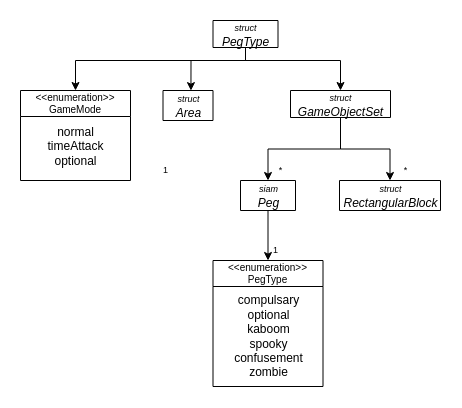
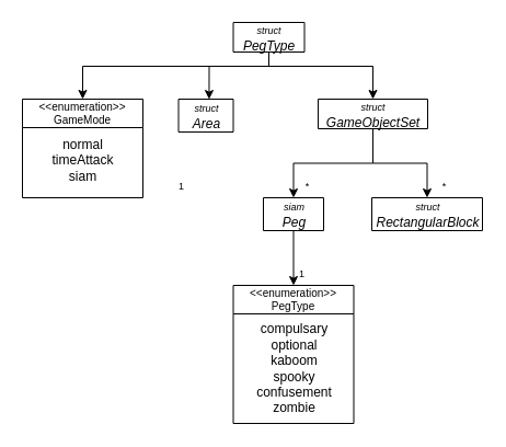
  <mxCell id="0" />
  <mxCell id="1" parent="0" />
  <mxCell id="2" value="&lt;&lt;enumeration&gt;&gt;&#10;PegType" style="swimlane;fontStyle=0;align=center;verticalAlign=middle;childLayout=stackLayout;horizontal=1;startSize=26;horizontalStack=0;resizeParent=1;resizeLast=0;collapsible=1;marginBottom=0;rounded=0;shadow=0;strokeWidth=1;swimlaneLine=1;fontSize=10;" parent="1" vertex="1"><mxGeometry x="212.5" y="260" width="110" height="126" as="geometry"><mxRectangle x="310" y="390" width="170" height="26" as="alternateBounds" /></mxGeometry></mxCell>
  <mxCell id="3" value="compulsary&lt;br&gt;optional&lt;br&gt;kaboom&lt;br&gt;spooky&lt;br&gt;confusement&lt;br&gt;zombie" style="text;html=1;align=center;verticalAlign=middle;resizable=0;points=[];autosize=1;strokeColor=none;fillColor=none;" parent="2" vertex="1"><mxGeometry y="26" width="110" height="100" as="geometry" /></mxCell>
  <mxCell id="4" style="edgeStyle=orthogonalEdgeStyle;rounded=0;orthogonalLoop=1;jettySize=auto;html=1;entryX=0.559;entryY=0.004;entryDx=0;entryDy=0;strokeColor=default;fontSize=9;endArrow=classic;endFill=1;entryPerimeter=0;" parent="1" source="7" target="8" edge="1"><mxGeometry relative="1" as="geometry"><Array as="points"><mxPoint x="245" y="60" /><mxPoint x="190" y="60" /><mxPoint x="190" y="90" /></Array></mxGeometry></mxCell>
  <mxCell id="5" style="edgeStyle=orthogonalEdgeStyle;rounded=0;orthogonalLoop=1;jettySize=auto;html=1;" edge="1" parent="1" source="7" target="18"><mxGeometry relative="1" as="geometry"><Array as="points"><mxPoint x="245" y="60" /><mxPoint x="340" y="60" /></Array></mxGeometry></mxCell>
  <mxCell id="6" style="edgeStyle=orthogonalEdgeStyle;rounded=0;orthogonalLoop=1;jettySize=auto;html=1;" edge="1" parent="1" source="7" target="19"><mxGeometry relative="1" as="geometry"><Array as="points"><mxPoint x="245" y="60" /><mxPoint x="75" y="60" /></Array></mxGeometry></mxCell>
  <mxCell id="7" value="&lt;font style=&quot;font-size: 9px;&quot;&gt;struct&lt;br&gt;&lt;/font&gt;PegType" style="swimlane;fontStyle=2;align=center;verticalAlign=middle;childLayout=stackLayout;horizontal=1;startSize=34;horizontalStack=0;resizeParent=1;resizeLast=0;collapsible=1;marginBottom=0;rounded=0;shadow=0;strokeWidth=1;fontSize=12;html=1;" parent="1" vertex="1"><mxGeometry x="212.5" y="20" width="65" height="27" as="geometry"><mxRectangle x="550" y="140" width="160" height="26" as="alternateBounds" /></mxGeometry></mxCell>
  <mxCell id="8" value="&lt;font style=&quot;font-size: 9px;&quot;&gt;struct&lt;br&gt;&lt;/font&gt;Area" style="swimlane;fontStyle=2;align=center;verticalAlign=middle;childLayout=stackLayout;horizontal=1;startSize=34;horizontalStack=0;resizeParent=1;resizeLast=0;collapsible=1;marginBottom=0;rounded=0;shadow=0;strokeWidth=1;fontSize=12;html=1;" parent="1" vertex="1"><mxGeometry x="162.5" y="90" width="50" height="30" as="geometry"><mxRectangle x="550" y="140" width="160" height="26" as="alternateBounds" /></mxGeometry></mxCell>
  <mxCell id="9" style="edgeStyle=orthogonalEdgeStyle;rounded=0;orthogonalLoop=1;jettySize=auto;html=1;entryX=0.5;entryY=0;entryDx=0;entryDy=0;strokeColor=default;fontSize=9;endArrow=classic;endFill=1;" parent="1" source="10" target="2" edge="1"><mxGeometry relative="1" as="geometry" /></mxCell>
  <mxCell id="10" value="&lt;font style=&quot;font-size: 9px;&quot;&gt;siam&lt;br&gt;&lt;/font&gt;Peg" style="swimlane;fontStyle=2;align=center;verticalAlign=middle;childLayout=stackLayout;horizontal=1;startSize=34;horizontalStack=0;resizeParent=1;resizeLast=0;collapsible=1;marginBottom=0;rounded=0;shadow=0;strokeWidth=1;fontSize=12;html=1;" parent="1" vertex="1"><mxGeometry x="240" y="180" width="55" height="30" as="geometry"><mxRectangle x="550" y="140" width="160" height="26" as="alternateBounds" /></mxGeometry></mxCell>
  <mxCell id="11" value="1" style="text;html=1;align=center;verticalAlign=middle;resizable=0;points=[];autosize=1;strokeColor=none;fillColor=none;fontSize=9;" parent="1" vertex="1"><mxGeometry x="150" y="160" width="30" height="20" as="geometry" /></mxCell>
  <mxCell id="12" value="*" style="text;html=1;align=center;verticalAlign=middle;resizable=0;points=[];autosize=1;strokeColor=none;fillColor=none;fontSize=9;" parent="1" vertex="1"><mxGeometry x="265" y="160" width="30" height="20" as="geometry" /></mxCell>
  <mxCell id="13" value="1" style="text;html=1;align=center;verticalAlign=middle;resizable=0;points=[];autosize=1;strokeColor=none;fillColor=none;fontSize=9;" parent="1" vertex="1"><mxGeometry x="260" y="240" width="30" height="20" as="geometry" /></mxCell>
  <mxCell id="14" value="&lt;font style=&quot;font-size: 9px;&quot;&gt;struct&lt;br&gt;&lt;/font&gt;RectangularBlock" style="swimlane;fontStyle=2;align=center;verticalAlign=middle;childLayout=stackLayout;horizontal=1;startSize=34;horizontalStack=0;resizeParent=1;resizeLast=0;collapsible=1;marginBottom=0;rounded=0;shadow=0;strokeWidth=1;fontSize=12;html=1;" vertex="1" parent="1"><mxGeometry x="339" y="180" width="101" height="30" as="geometry"><mxRectangle x="550" y="140" width="160" height="26" as="alternateBounds" /></mxGeometry></mxCell>
  <mxCell id="15" value="*" style="text;html=1;align=center;verticalAlign=middle;resizable=0;points=[];autosize=1;strokeColor=none;fillColor=none;fontSize=9;" vertex="1" parent="1"><mxGeometry x="390" y="160" width="30" height="20" as="geometry" /></mxCell>
  <mxCell id="16" style="edgeStyle=orthogonalEdgeStyle;rounded=0;orthogonalLoop=1;jettySize=auto;html=1;" edge="1" parent="1" source="18" target="10"><mxGeometry relative="1" as="geometry" /></mxCell>
  <mxCell id="17" style="edgeStyle=orthogonalEdgeStyle;rounded=0;orthogonalLoop=1;jettySize=auto;html=1;" edge="1" parent="1" source="18" target="14"><mxGeometry relative="1" as="geometry" /></mxCell>
  <mxCell id="18" value="&lt;font style=&quot;font-size: 9px;&quot;&gt;struct&lt;br&gt;&lt;/font&gt;GameObjectSet" style="swimlane;fontStyle=2;align=center;verticalAlign=middle;childLayout=stackLayout;horizontal=1;startSize=34;horizontalStack=0;resizeParent=1;resizeLast=0;collapsible=1;marginBottom=0;rounded=0;shadow=0;strokeWidth=1;fontSize=12;html=1;" vertex="1" parent="1"><mxGeometry x="290" y="90" width="100" height="27" as="geometry"><mxRectangle x="550" y="140" width="160" height="26" as="alternateBounds" /></mxGeometry></mxCell>
  <mxCell id="19" value="&lt;&lt;enumeration&gt;&gt;&#10;GameMode" style="swimlane;fontStyle=0;align=center;verticalAlign=middle;childLayout=stackLayout;horizontal=1;startSize=26;horizontalStack=0;resizeParent=1;resizeLast=0;collapsible=1;marginBottom=0;rounded=0;shadow=0;strokeWidth=1;swimlaneLine=1;fontSize=10;" vertex="1" parent="1"><mxGeometry x="20" y="90" width="110" height="90" as="geometry"><mxRectangle x="310" y="390" width="170" height="26" as="alternateBounds" /></mxGeometry></mxCell>
- <mxCell id="20" value="normal&lt;br&gt;timeAttack&lt;br&gt;optional" style="text;html=1;align=center;verticalAlign=middle;resizable=0;points=[];autosize=1;strokeColor=none;fillColor=none;" vertex="1" parent="19"><mxGeometry y="26" width="110" height="60" as="geometry" /></mxCell>
+ <mxCell id="20" value="normal&lt;br&gt;timeAttack&lt;br&gt;siam" style="text;html=1;align=center;verticalAlign=middle;resizable=0;points=[];autosize=1;strokeColor=none;fillColor=none;" vertex="1" parent="19"><mxGeometry y="26" width="110" height="60" as="geometry" /></mxCell>
